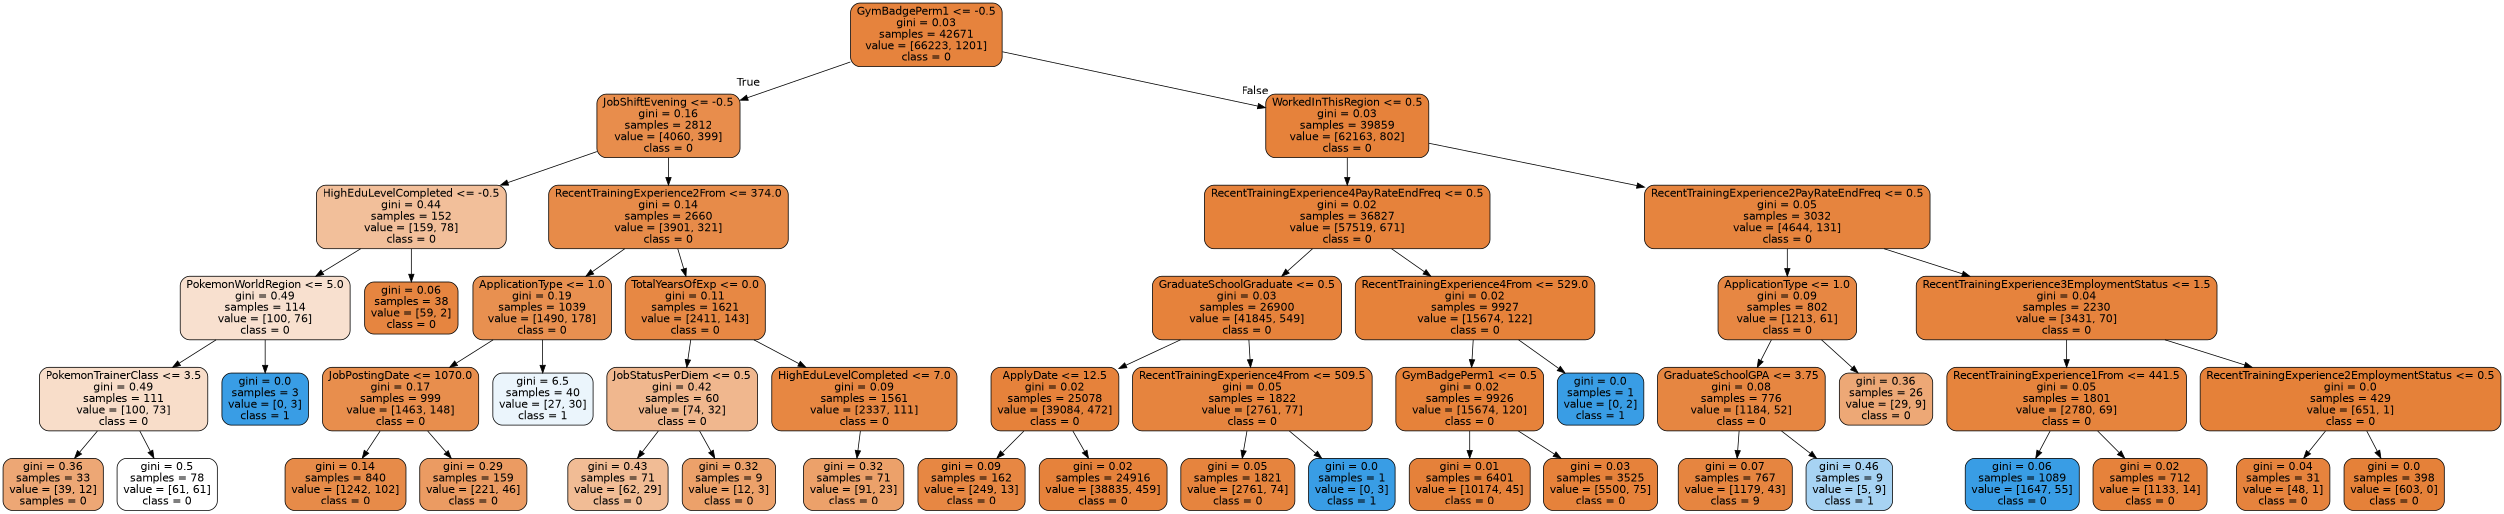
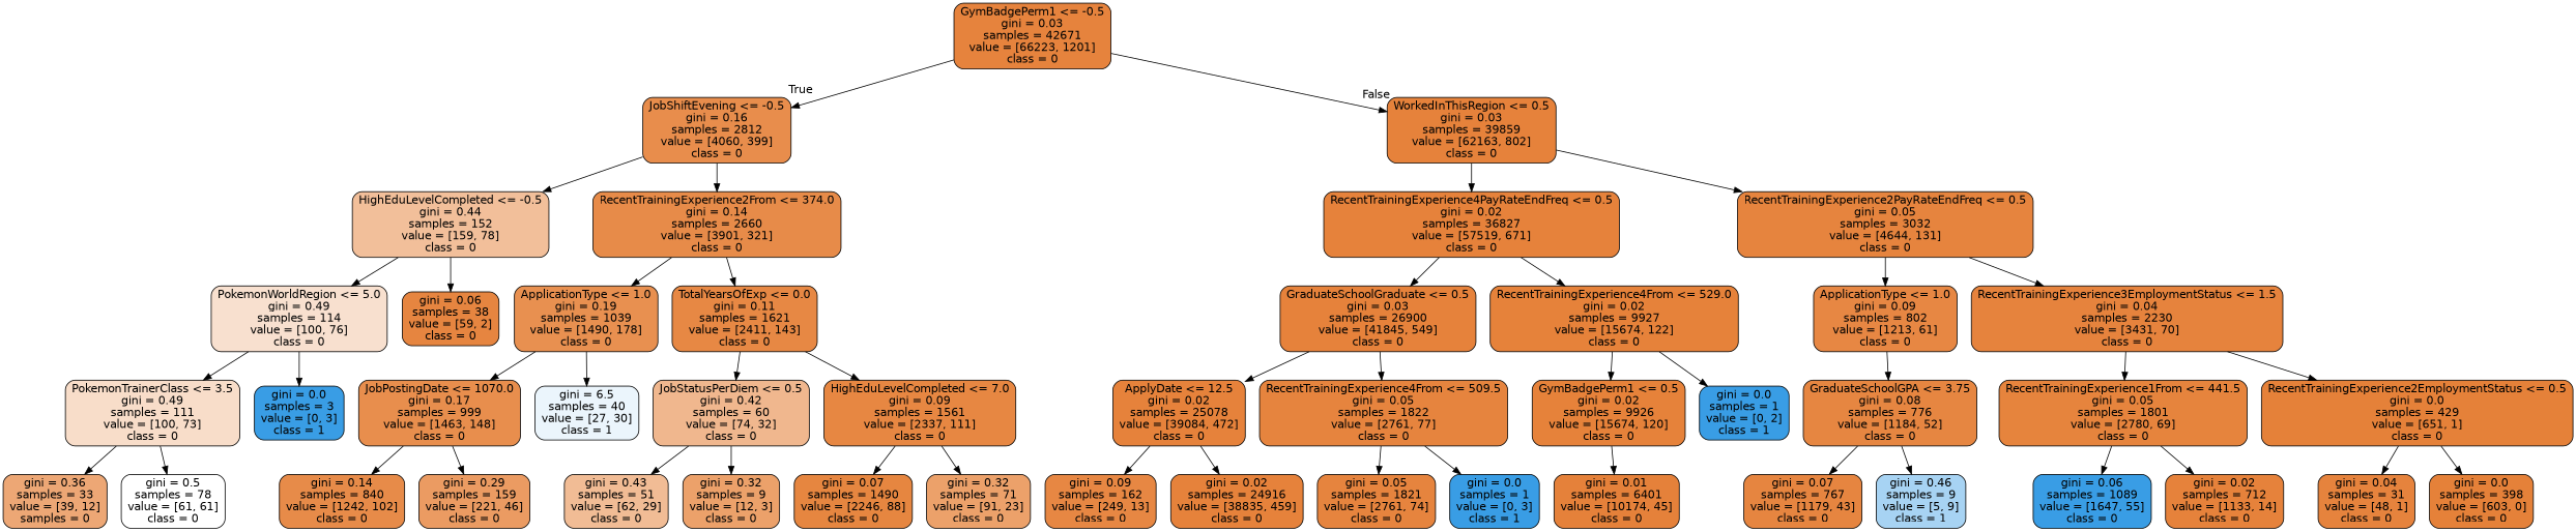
  digraph {
    node [color=black fillcolor="#e58139fc" fontname=helvetica shape=box style="filled, rounded"]
    edge [fontname=helvetica]
    n1 [fillcolor="#e58139fa" label="GymBadgePerm1 <= -0.5\ngini = 0.03\nsamples = 42671\nvalue = [66223, 1201]\nclass = 0"]
    n2 [fillcolor="#e58139e6" label="JobShiftEvening <= -0.5\ngini = 0.16\nsamples = 2812\nvalue = [4060, 399]\nclass = 0"]
    n3 [label="WorkedInThisRegion <= 0.5\ngini = 0.03\nsamples = 39859\nvalue = [62163, 802]\nclass = 0"]
    n4 [fillcolor="#e5813982" label="HighEduLevelCompleted <= -0.5\ngini = 0.44\nsamples = 152\nvalue = [159, 78]\nclass = 0"]
    n5 [fillcolor="#e58139ea" label="RecentTrainingExperience2From <= 374.0\ngini = 0.14\nsamples = 2660\nvalue = [3901, 321]\nclass = 0"]
    n6 [label="RecentTrainingExperience4PayRateEndFreq <= 0.5\ngini = 0.02\nsamples = 36827\nvalue = [57519, 671]\nclass = 0"]
    n7 [fillcolor="#e58139f8" label="RecentTrainingExperience2PayRateEndFreq <= 0.5\ngini = 0.05\nsamples = 3032\nvalue = [4644, 131]\nclass = 0"]
    n8 [fillcolor="#e581393d" label="PokemonWorldRegion <= 5.0\ngini = 0.49\nsamples = 114\nvalue = [100, 76]\nclass = 0"]
    n9 [fillcolor="#e58139f6" label="gini = 0.06\nsamples = 38\nvalue = [59, 2]\nclass = 0"]
    n10 [fillcolor="#e58139e1" label="ApplicationType <= 1.0\ngini = 0.19\nsamples = 1039\nvalue = [1490, 178]\nclass = 0"]
    n11 [fillcolor="#e58139f0" label="TotalYearsOfExp <= 0.0\ngini = 0.11\nsamples = 1621\nvalue = [2411, 143]\nclass = 0"]
    n12 [fillcolor="#e5813945" label="PokemonTrainerClass <= 3.5\ngini = 0.49\nsamples = 111\nvalue = [100, 73]\nclass = 0"]
    n13 [fillcolor="#399de5ff" label="gini = 0.0\nsamples = 3\nvalue = [0, 3]\nclass = 1"]
    n14 [fillcolor="#e58139b1" label="gini = 0.36\nsamples = 33\nvalue = [39, 12]\nsamples = 0"]
    n15 [fillcolor="#e5813900" label="gini = 0.5\nsamples = 78\nvalue = [61, 61]\nclass = 0"]
    n16 [fillcolor="#e58139e5" label="JobPostingDate <= 1070.0\ngini = 0.17\nsamples = 999\nvalue = [1463, 148]\nclass = 0"]
    n17 [fillcolor="#399de519" label="gini = 6.5\nsamples = 40\nvalue = [27, 30]\nclass = 1"]
    n18 [fillcolor="#e5813991" label="JobStatusPerDiem <= 0.5\ngini = 0.42\nsamples = 60\nvalue = [74, 32]\nclass = 0"]
    n19 [fillcolor="#e58139f3" label="HighEduLevelCompleted <= 7.0\ngini = 0.09\nsamples = 1561\nvalue = [2337, 111]\nclass = 0"]
    n20 [fillcolor="#e58139ea" label="gini = 0.14\nsamples = 840\nvalue = [1242, 102]\nclass = 0"]
    n21 [fillcolor="#e58139ca" label="gini = 0.29\nsamples = 159\nvalue = [221, 46]\nclass = 0"]
-   n22 [fillcolor="#e5813988" label="gini = 0.43\nsamples = 71\nvalue = [62, 29]\nclass = 0"]
+   n22 [fillcolor="#e5813988" label="gini = 0.43\nsamples = 51\nvalue = [62, 29]\nclass = 0"]
    n23 [fillcolor="#e58139bf" label="gini = 0.32\nsamples = 9\nvalue = [12, 3]\nclass = 0"]
+   n24 [fillcolor="#e58139f5" label="gini = 0.07\nsamples = 1490\nvalue = [2246, 88]\nclass = 0"]
    n25 [fillcolor="#e58139bf" label="gini = 0.32\nsamples = 71\nvalue = [91, 23]\nclass = 0"]
    n26 [label="GraduateSchoolGraduate <= 0.5\ngini = 0.03\nsamples = 26900\nvalue = [41845, 549]\nclass = 0"]
    n27 [fillcolor="#e58139fd" label="RecentTrainingExperience4From <= 529.0\ngini = 0.02\nsamples = 9927\nvalue = [15674, 122]\nclass = 0"]
    n28 [fillcolor="#e58139f2" label="ApplicationType <= 1.0\ngini = 0.09\nsamples = 802\nvalue = [1213, 61]\nclass = 0"]
    n29 [fillcolor="#e58139fa" label="RecentTrainingExperience3EmploymentStatus <= 1.5\ngini = 0.04\nsamples = 2230\nvalue = [3431, 70]\nclass = 0"]
    n30 [label="ApplyDate <= 12.5\ngini = 0.02\nsamples = 25078\nvalue = [39084, 472]\nclass = 0"]
    n31 [fillcolor="#e58139f8" label="RecentTrainingExperience4From <= 509.5\ngini = 0.05\nsamples = 1822\nvalue = [2761, 77]\nclass = 0"]
    n32 [fillcolor="#e58139fd" label="GymBadgePerm1 <= 0.5\ngini = 0.02\nsamples = 9926\nvalue = [15674, 120]\nclass = 0"]
    n33 [fillcolor="#399de5ff" label="gini = 0.0\nsamples = 1\nvalue = [0, 2]\nclass = 1"]
    n34 [fillcolor="#e58139f2" label="gini = 0.09\nsamples = 162\nvalue = [249, 13]\nclass = 0"]
    n35 [label="gini = 0.02\nsamples = 24916\nvalue = [38835, 459]\nclass = 0"]
    n36 [fillcolor="#e58139f8" label="gini = 0.05\nsamples = 1821\nvalue = [2761, 74]\nclass = 0"]
    n37 [fillcolor="#399de5ff" label="gini = 0.0\nsamples = 1\nvalue = [0, 3]\nclass = 1"]
    n38 [fillcolor="#e58139fe" label="gini = 0.01\nsamples = 6401\nvalue = [10174, 45]\nclass = 0"]
-   n39 [label="gini = 0.03\nsamples = 3525\nvalue = [5500, 75]\nclass = 0"]
    n40 [fillcolor="#e58139f4" label="GraduateSchoolGPA <= 3.75\ngini = 0.08\nsamples = 776\nvalue = [1184, 52]\nclass = 0"]
-   n41 [fillcolor="#e58139b0" label="gini = 0.36\nsamples = 26\nvalue = [29, 9]\nclass = 0"]
    n42 [fillcolor="#e58139f9" label="RecentTrainingExperience1From <= 441.5\ngini = 0.05\nsamples = 1801\nvalue = [2780, 69]\nclass = 0"]
    n43 [fillcolor="#e58139ff" label="RecentTrainingExperience2EmploymentStatus <= 0.5\ngini = 0.0\nsamples = 429\nvalue = [651, 1]\nclass = 0"]
-   n44 [fillcolor="#e58139f6" label="gini = 0.07\nsamples = 767\nvalue = [1179, 43]\nclass = 9"]
+   n44 [fillcolor="#e58139f6" label="gini = 0.07\nsamples = 767\nvalue = [1179, 43]\nclass = 0"]
    n45 [fillcolor="#399de571" label="gini = 0.46\nsamples = 9\nvalue = [5, 9]\nclass = 1"]
    n46 [fillcolor="#399de5ff" label="gini = 0.06\nsamples = 1089\nvalue = [1647, 55]\nclass = 0"]
    n47 [label="gini = 0.02\nsamples = 712\nvalue = [1133, 14]\nclass = 0"]
    n48 [fillcolor="#e58139fa" label="gini = 0.04\nsamples = 31\nvalue = [48, 1]\nclass = 0"]
    n49 [fillcolor="#e58139ff" label="gini = 0.0\nsamples = 398\nvalue = [603, 0]\nclass = 0"]
    n1 -> n2 [headlabel=True labelangle=45 labeldistance=2.5]
    n1 -> n3 [headlabel=False labelangle=-45 labeldistance=2.5]
    n2 -> n4
    n2 -> n5
    n3 -> n6
    n3 -> n7
    n4 -> n8
    n4 -> n9
    n5 -> n10
    n5 -> n11
    n6 -> n26
    n6 -> n27
    n7 -> n28
    n7 -> n29
    n8 -> n12
    n8 -> n13
    n10 -> n16
    n10 -> n17
    n11 -> n18
    n11 -> n19
    n12 -> n14
    n12 -> n15
    n16 -> n20
    n16 -> n21
    n18 -> n22
    n18 -> n23
+   n19 -> n24
    n19 -> n25
    n26 -> n30
    n26 -> n31
    n27 -> n32
    n27 -> n33
    n28 -> n40
-   n28 -> n41
    n29 -> n42
    n29 -> n43
    n30 -> n34
    n30 -> n35
    n31 -> n36
    n31 -> n37
    n32 -> n38
-   n32 -> n39
    n40 -> n44
    n40 -> n45
    n42 -> n46
    n42 -> n47
    n43 -> n48
    n43 -> n49
  }
